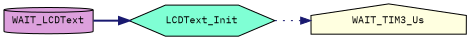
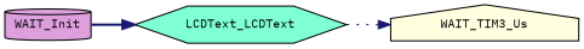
  digraph {
    fontname="IBM Plex Mono"
    rankdir=LR
    node [color=black fontname="IBM Plex Mono" fontsize=10 style=filled]
    edge [color=midnightblue fontname="IBM Plex Mono" fontsize=10 labelfontname=Helvetica labelfontsize=10]
-   n1 [fillcolor=aquamarine fontcolor=black height=0.2 label=LCDText_Init shape=hexagon width=0.4]
+   n1 [fillcolor=aquamarine fontcolor=black height=0.2 label=LCDText_LCDText shape=hexagon width=0.4]
    n2 [fillcolor=lightyellow height=0.2 label=WAIT_TIM3_Us shape=house width=0.4]
-   n3 [fillcolor=plum height=0.2 label=WAIT_LCDText shape=cylinder width=0.4]
+   n3 [fillcolor=plum height=0.2 label=WAIT_Init shape=cylinder width=0.4]
    n1 -> n2 [style=dotted]
    n3 -> n1 [style=bold]
  }
